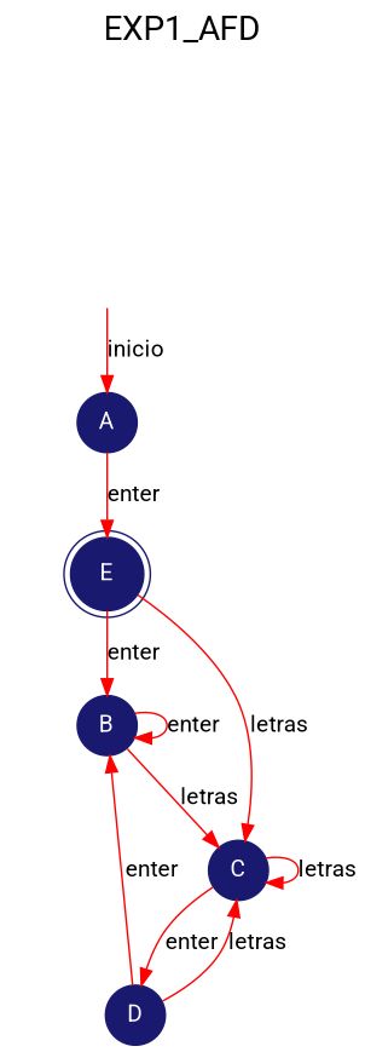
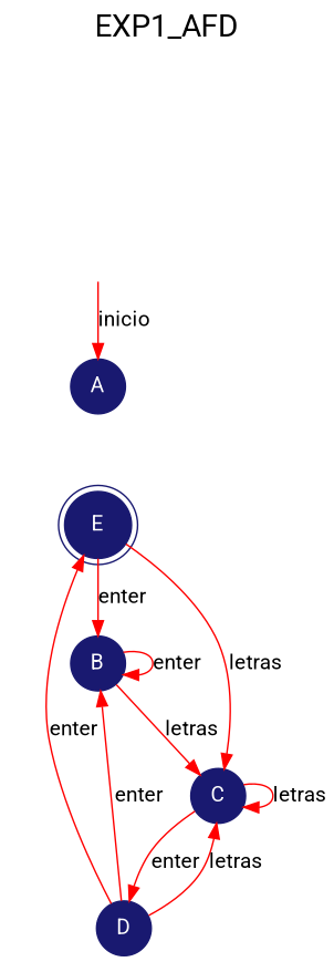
  digraph {
    fontname=Roboto
    fontsize=20
    label=EXP1_AFD
    labelloc=t
    rankdir=TB
    node [color=midnightblue fontcolor=white fontname=Roboto shape=circle style=filled]
    edge [color=red fontname=Roboto]
    secret_node [style=invis]
    A
    B
    C
    D
    E [shape=doublecircle]
    secret_node -> A [label=inicio]
    B -> B [label=enter]
    B -> C [label=letras]
    C -> C [label=letras]
    C -> D [label=enter]
    D -> B [label=enter]
    D -> C [label=letras]
-   A -> E [label=enter]
+   D -> E [label=enter]
    E -> B [label=enter]
    E -> C [label=letras]
  }
